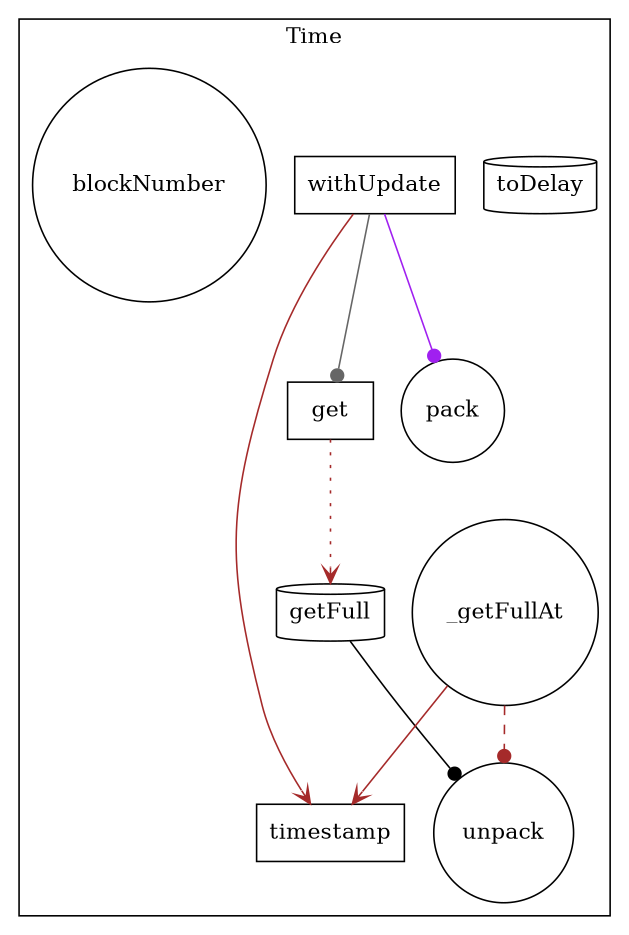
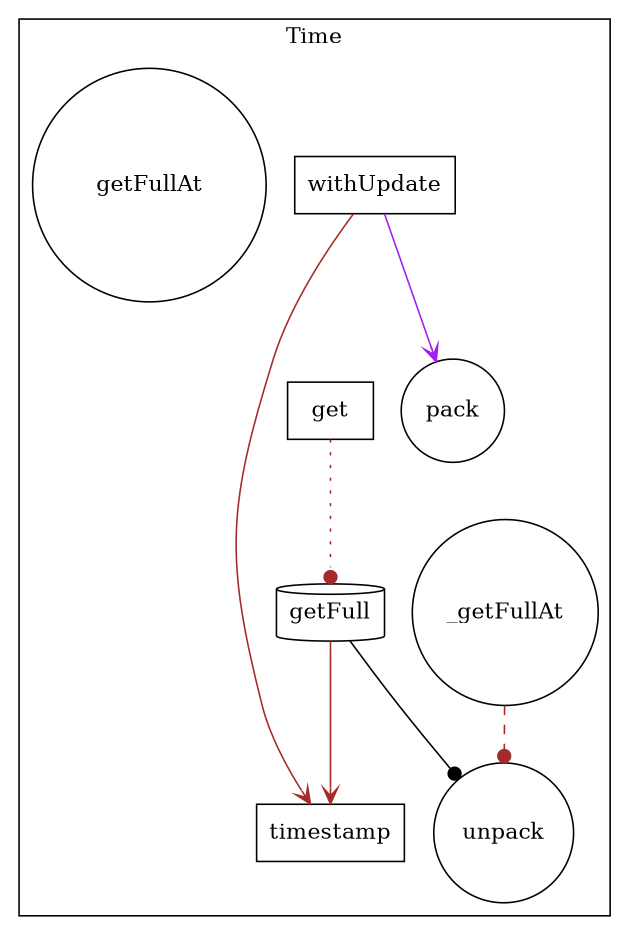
  strict digraph {
    node [shape=circle]
    edge [arrowhead=dot color=brown style=solid]
    n1 [label=unpack]
-   n2 [label=toDelay shape=cylinder]
    n3 [label=timestamp shape=box]
    n4 [label=getFull shape=cylinder]
    n5 [label=_getFullAt]
    n6 [label=get shape=box]
    n7 [label=withUpdate shape=box]
    n8 [label=pack]
-   n9 [label=blockNumber]
+   n9 [label=getFullAt]
    subgraph cluster_1 {
      label=Time
      n1
-     n2
      n3
      n4
      n5
      n6
      n7
      n8
      n9
    }
    subgraph cluster_2 {
      label="[Solidity]"
    }
    n4 -> n1 [color=black]
-   n5 -> n3 [arrowhead=vee]
+   n4 -> n3 [arrowhead=vee]
    n5 -> n1 [style=dashed]
-   n6 -> n4 [arrowhead=vee style=dotted]
+   n6 -> n4 [style=dotted]
    n7 -> n3 [arrowhead=vee]
-   n7 -> n6 [color=gray40]
-   n7 -> n8 [color=purple]
+   n7 -> n8 [arrowhead=vee color=purple]
  }
